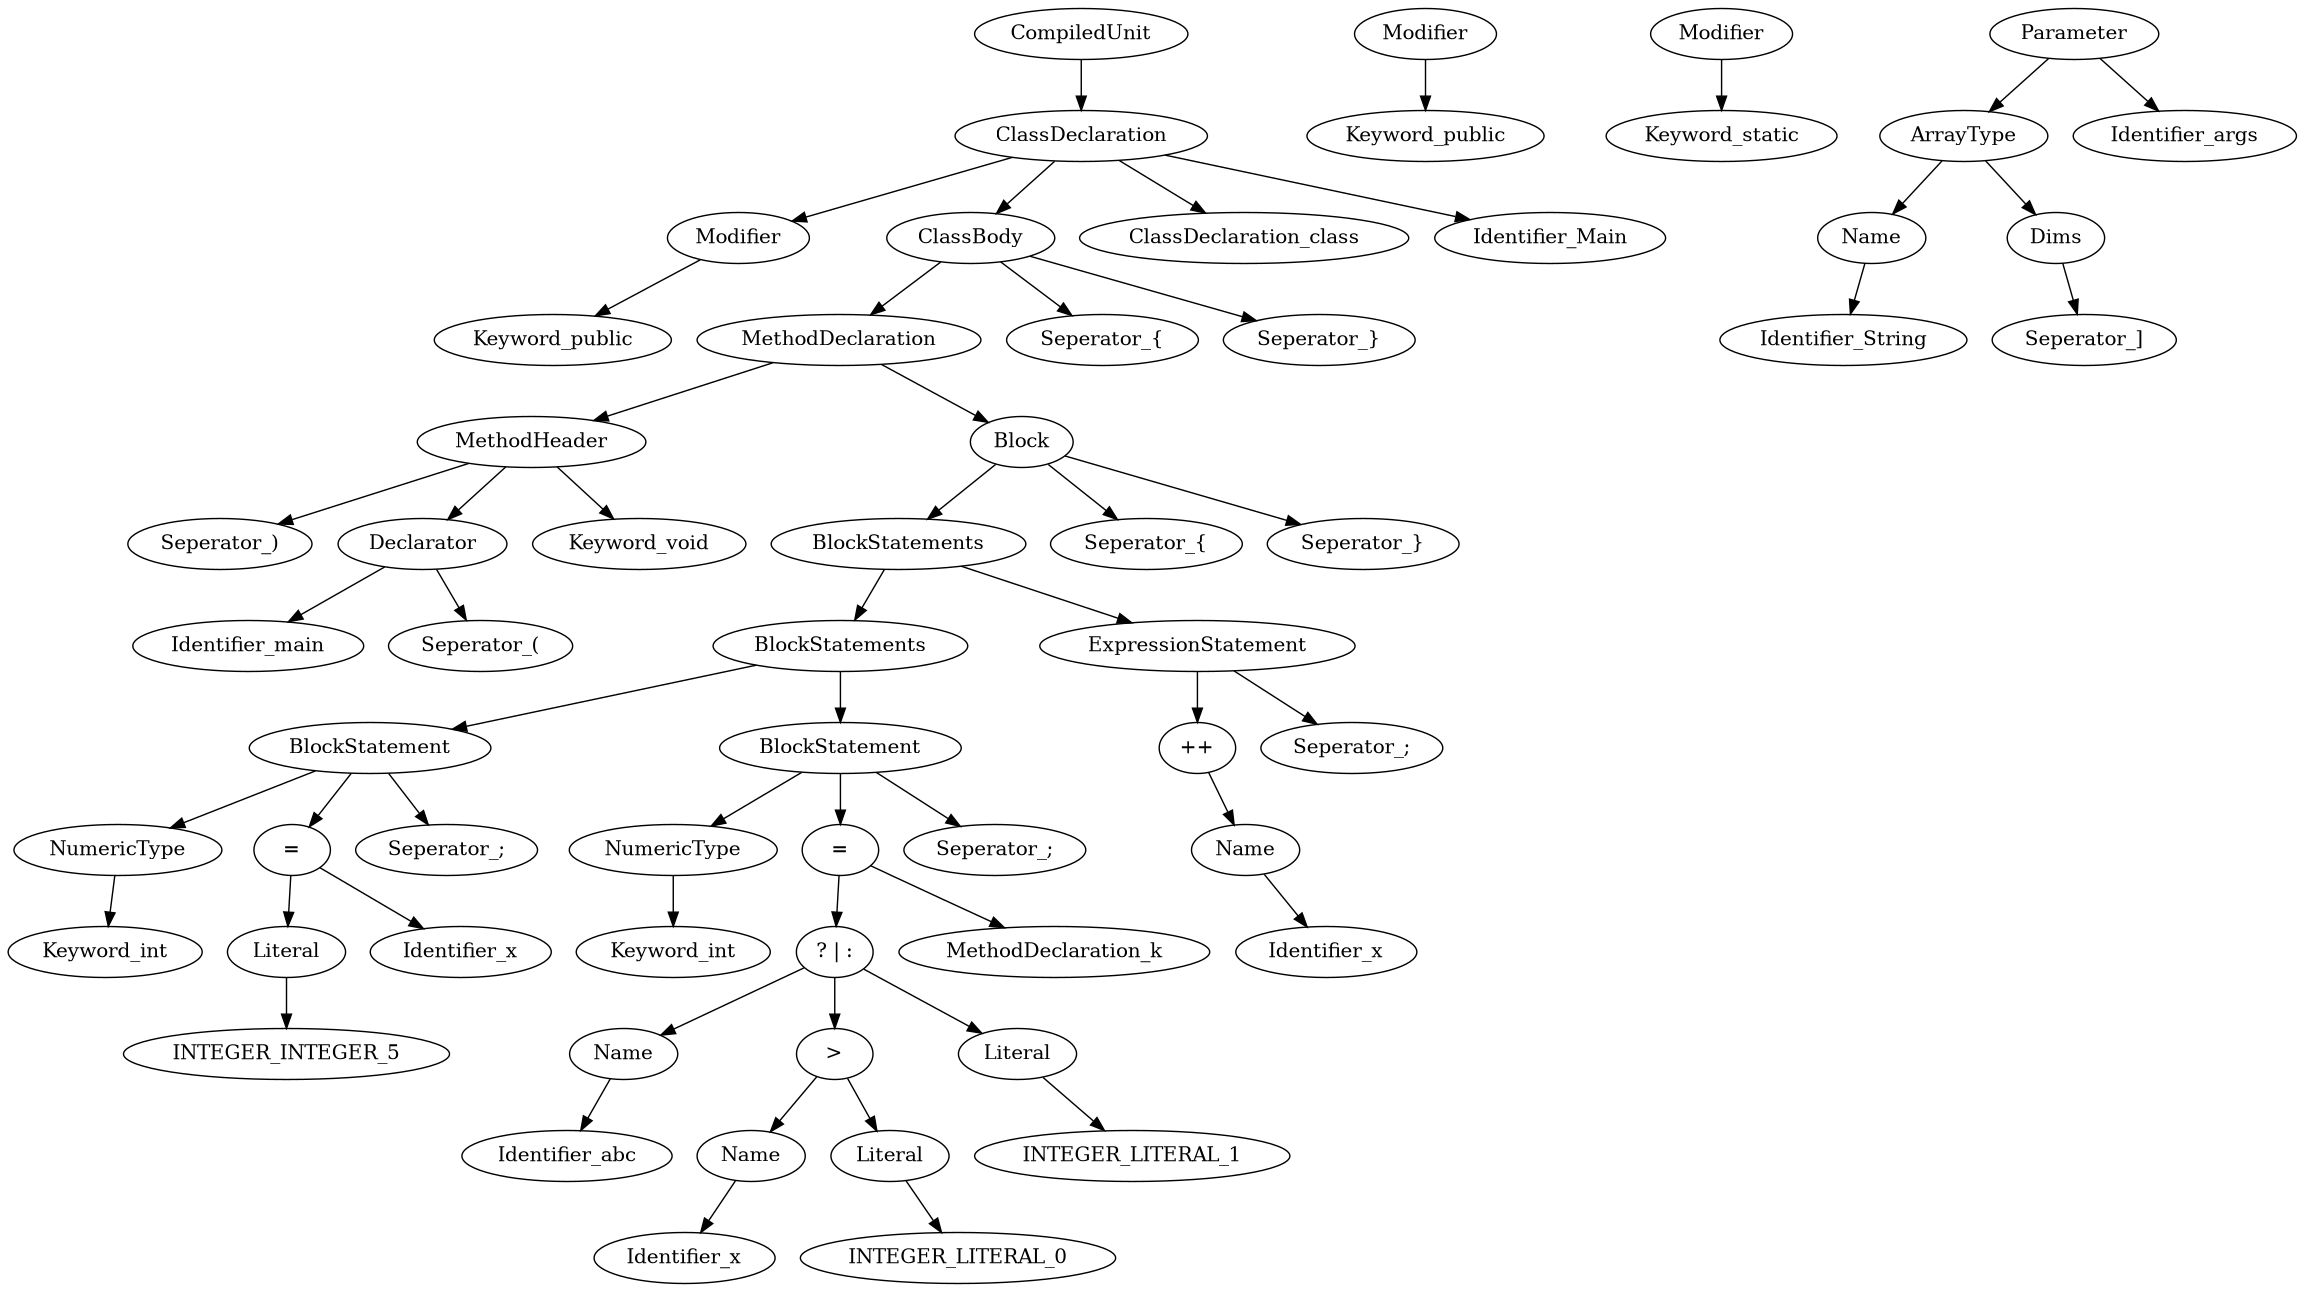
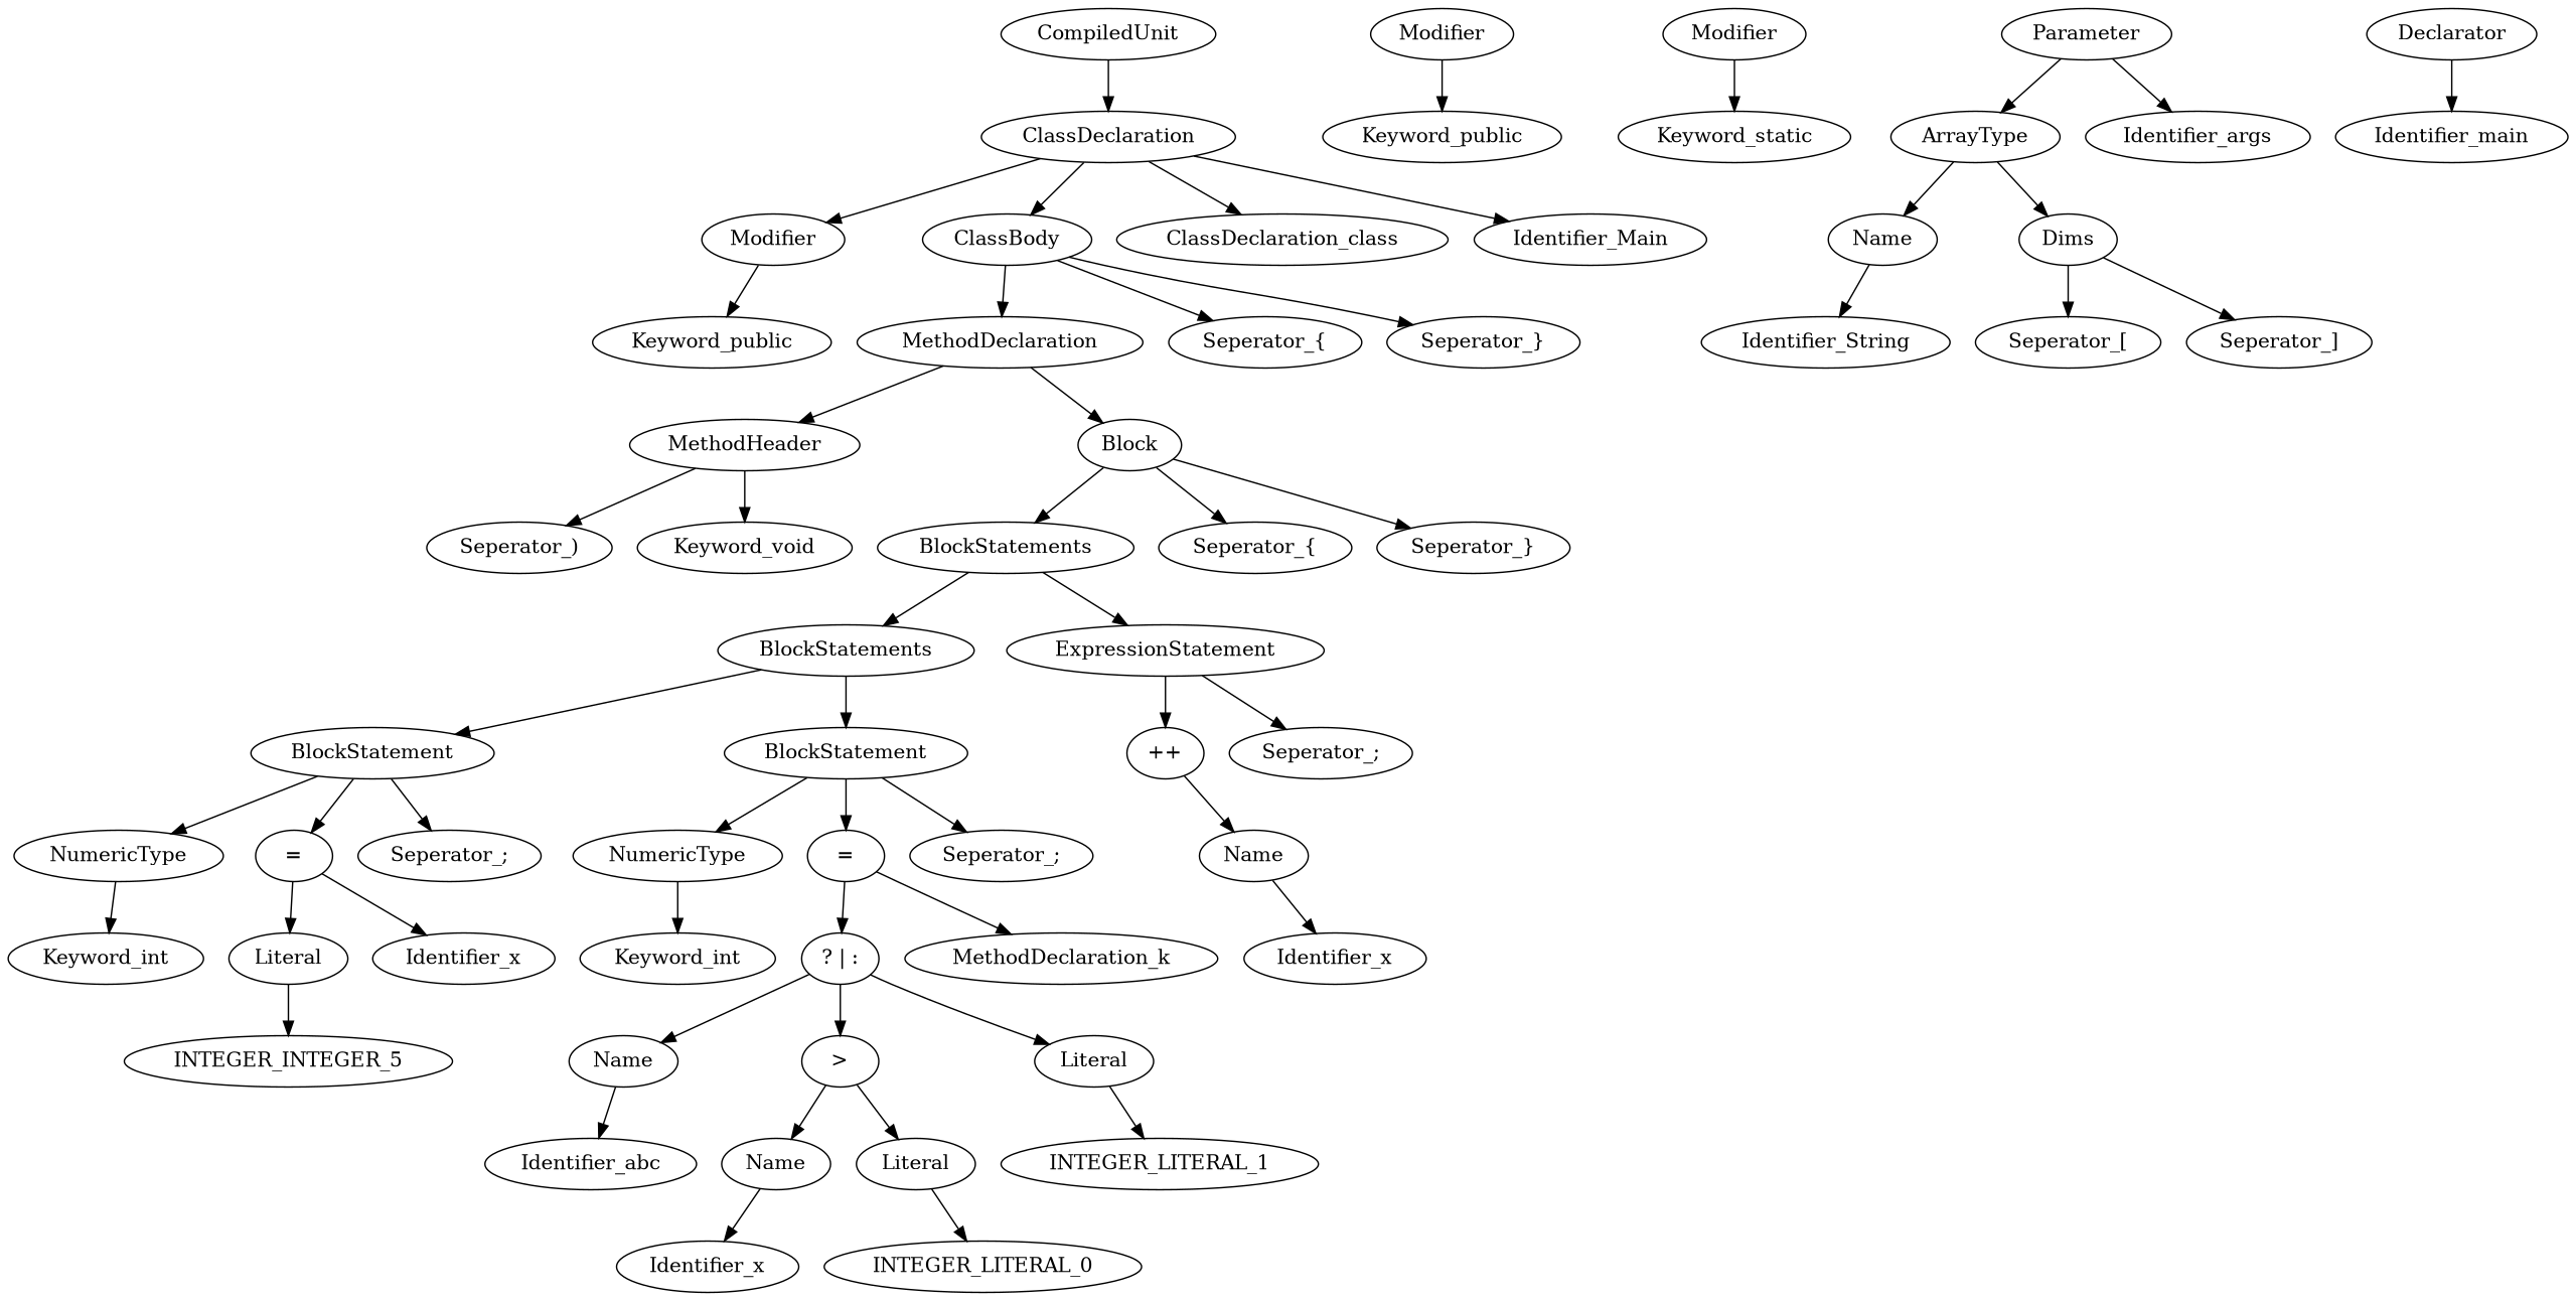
  digraph {
    node [ordering=out]
    n1 [label=Keyword_public]
    n2 [label=Modifier]
    n3 [label=Keyword_public]
    n4 [label=Modifier]
    n5 [label=Keyword_static]
    n6 [label=Modifier]
    n7 [label=Identifier_String]
    n8 [label=Name]
+   n9 [label="Seperator_["]
    n10 [label="Seperator_]"]
    n11 [label=Dims]
    n12 [label=ArrayType]
    n13 [label=Identifier_args]
    n14 [label=Parameter]
    n15 [label=Identifier_main]
-   n16 [label="Seperator_("]
    n17 [label="Seperator_)"]
    n18 [label=Declarator]
    n19 [label=Keyword_void]
    n20 [label=MethodHeader]
    n21 [label=Keyword_int]
    n22 [label=NumericType]
    n23 [label=INTEGER_INTEGER_5]
    n24 [label=Literal]
    n25 [label=Identifier_x]
    n26 [label="="]
    n27 [label="Seperator_;"]
    n28 [label=BlockStatement]
    n29 [label=Keyword_int]
    n30 [label=NumericType]
    n31 [label=Identifier_abc]
    n32 [label=Name]
    n33 [label=Identifier_x]
    n34 [label=Name]
    n35 [label=INTEGER_LITERAL_0]
    n36 [label=Literal]
    n37 [label=">"]
    n38 [label=INTEGER_LITERAL_1]
    n39 [label=Literal]
    n40 [label="? | :"]
    n41 [label=MethodDeclaration_k]
    n42 [label="="]
    n43 [label="Seperator_;"]
    n44 [label=BlockStatement]
    n45 [label=BlockStatements]
    n46 [label=Identifier_x]
    n47 [label=Name]
    n48 [label="++"]
    n49 [label="Seperator_;"]
    n50 [label=ExpressionStatement]
    n51 [label=BlockStatements]
    n52 [label="Seperator_{"]
    n53 [label="Seperator_}"]
    n54 [label=Block]
    n55 [label=MethodDeclaration]
    n56 [label="Seperator_{"]
    n57 [label="Seperator_}"]
    n58 [label=ClassBody]
    n59 [label=ClassDeclaration_class]
    n60 [label=Identifier_Main]
    n61 [label=ClassDeclaration]
    n62 [label=CompiledUnit]
    n2 -> n1
    n4 -> n3
    n6 -> n5
    n8 -> n7
+   n11 -> n9
    n11 -> n10
    n12 -> n8
    n12 -> n11
    n14 -> n12
    n14 -> n13
    n18 -> n15
-   n18 -> n16
    n20 -> n17
-   n20 -> n18
    n20 -> n19
    n22 -> n21
    n24 -> n23
    n26 -> n24
    n26 -> n25
    n28 -> n22
    n28 -> n26
    n28 -> n27
    n30 -> n29
    n32 -> n31
    n34 -> n33
    n36 -> n35
    n37 -> n34
    n37 -> n36
    n39 -> n38
    n40 -> n32
    n40 -> n37
    n40 -> n39
    n42 -> n40
    n42 -> n41
    n44 -> n30
    n44 -> n42
    n44 -> n43
    n45 -> n28
    n45 -> n44
    n47 -> n46
    n48 -> n47
    n50 -> n48
    n50 -> n49
    n51 -> n45
    n51 -> n50
    n54 -> n51
    n54 -> n52
    n54 -> n53
    n55 -> n20
    n55 -> n54
    n58 -> n55
    n58 -> n56
    n58 -> n57
    n61 -> n2
    n61 -> n58
    n61 -> n59
    n61 -> n60
    n62 -> n61
  }
